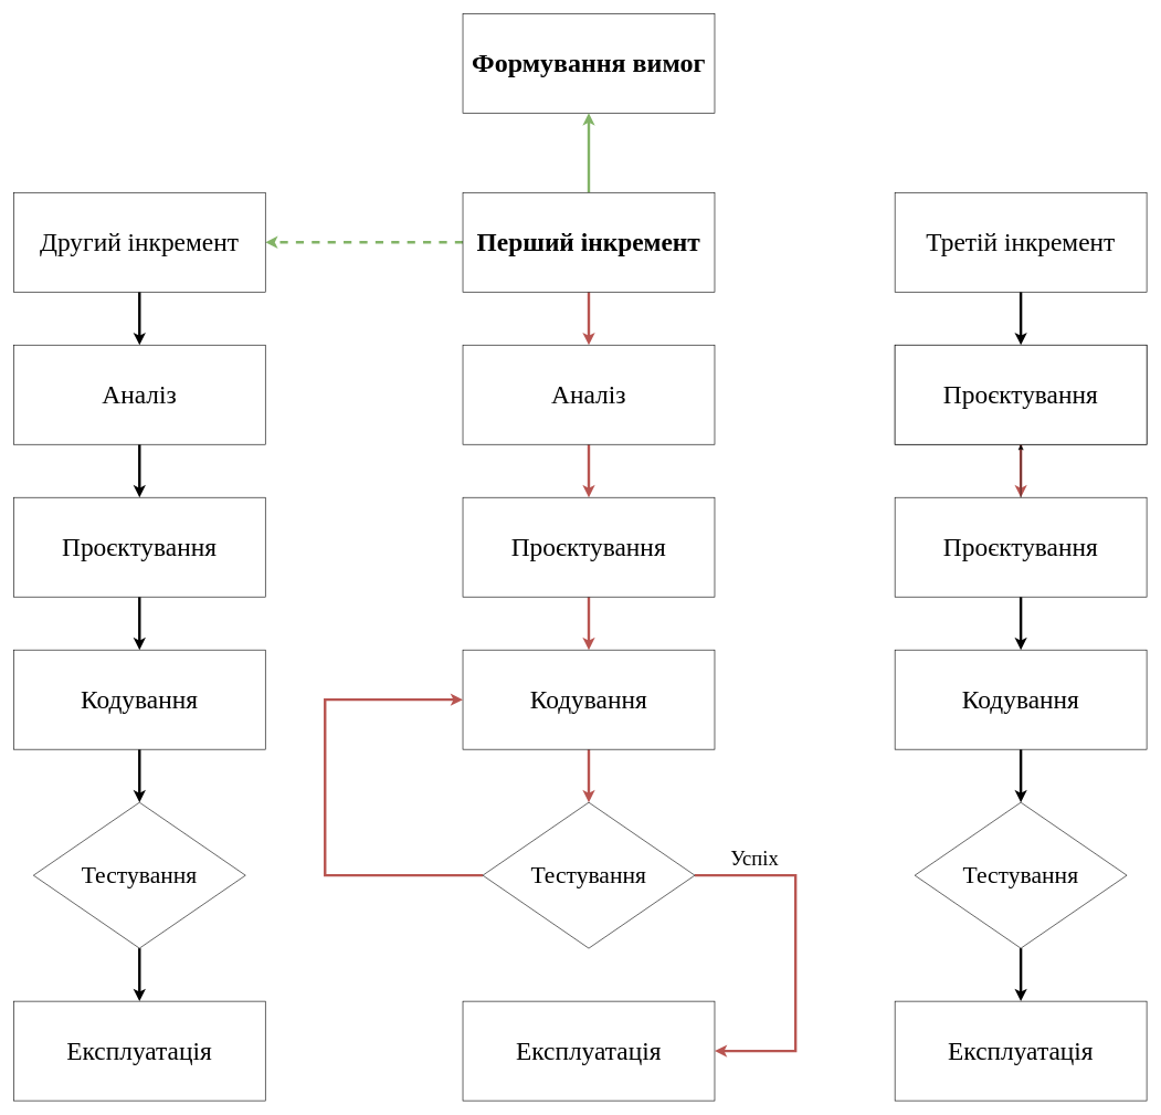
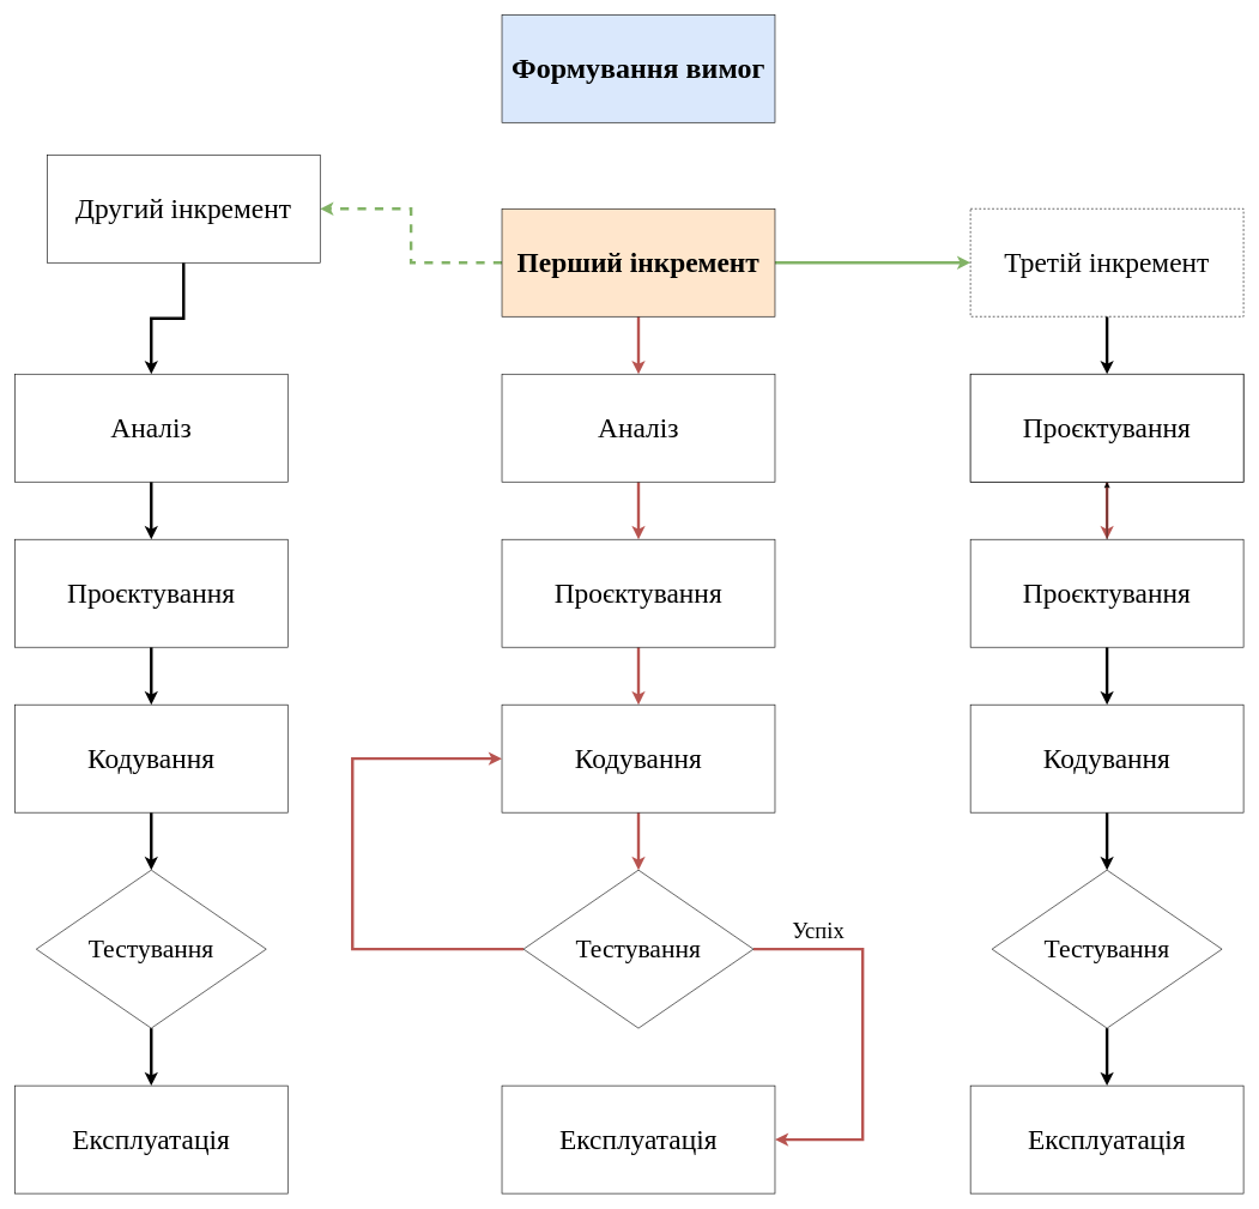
  <mxCell id="0" />
  <mxCell id="1" parent="0" />
- <mxCell id="2" value="&lt;font face=&quot;Times New Roman&quot; style=&quot;font-size: 40px;&quot;&gt;&lt;b&gt;Формування вимог&lt;/b&gt;&lt;/font&gt;" style="rounded=0;whiteSpace=wrap;html=1;" parent="1" vertex="1"><mxGeometry x="698" y="20" width="380" height="150" as="geometry" /></mxCell>
+ <mxCell id="2" value="&lt;font face=&quot;Times New Roman&quot; style=&quot;font-size: 40px;&quot;&gt;&lt;b&gt;Формування вимог&lt;/b&gt;&lt;/font&gt;" style="rounded=0;whiteSpace=wrap;html=1;fillColor=#dae8fc;" parent="1" vertex="1"><mxGeometry x="698" y="20" width="380" height="150" as="geometry" /></mxCell>
  <mxCell id="3" style="edgeStyle=orthogonalEdgeStyle;rounded=0;orthogonalLoop=1;jettySize=auto;html=1;strokeWidth=4;fillColor=#f8cecc;strokeColor=#b85450;" parent="1" source="6" target="9" edge="1"><mxGeometry relative="1" as="geometry" /></mxCell>
  <mxCell id="4" style="edgeStyle=orthogonalEdgeStyle;rounded=0;orthogonalLoop=1;jettySize=auto;html=1;entryX=1;entryY=0.5;entryDx=0;entryDy=0;strokeWidth=4;fillColor=#d5e8d4;strokeColor=#82b366;dashed=1;" parent="1" source="6" target="19" edge="1"><mxGeometry relative="1" as="geometry" /></mxCell>
- <mxCell id="5" style="edgeStyle=orthogonalEdgeStyle;rounded=0;orthogonalLoop=1;jettySize=auto;html=1;strokeWidth=4;fillColor=#d5e8d4;strokeColor=#82b366;" parent="1" source="6" target="2" edge="1"><mxGeometry relative="1" as="geometry" /></mxCell>
- <mxCell id="6" value="&lt;font face=&quot;Times New Roman&quot; style=&quot;font-size: 39px;&quot;&gt;&lt;b&gt;Перший інкремент&lt;/b&gt;&lt;/font&gt;" style="rounded=0;whiteSpace=wrap;html=1;" parent="1" vertex="1"><mxGeometry x="698" y="290" width="380" height="150" as="geometry" /></mxCell>
+ <mxCell id="5" style="edgeStyle=orthogonalEdgeStyle;rounded=0;orthogonalLoop=1;jettySize=auto;html=1;entryX=0;entryY=0.5;entryDx=0;entryDy=0;strokeWidth=4;fillColor=#d5e8d4;strokeColor=#82b366;" parent="1" source="6" target="30" edge="1"><mxGeometry relative="1" as="geometry" /></mxCell>
+ <mxCell id="6" value="&lt;font face=&quot;Times New Roman&quot; style=&quot;font-size: 39px;&quot;&gt;&lt;b&gt;Перший інкремент&lt;/b&gt;&lt;/font&gt;" style="rounded=0;whiteSpace=wrap;html=1;fillColor=#ffe6cc;" parent="1" vertex="1"><mxGeometry x="698" y="290" width="380" height="150" as="geometry" /></mxCell>
  <mxCell id="7" value="&lt;span style=&quot;font-family: &amp;quot;Times New Roman&amp;quot;; font-size: 39px;&quot;&gt;Експлуатація&lt;/span&gt;" style="rounded=0;whiteSpace=wrap;html=1;" parent="1" vertex="1"><mxGeometry x="698" y="1510" width="380" height="150" as="geometry" /></mxCell>
  <mxCell id="8" style="edgeStyle=orthogonalEdgeStyle;rounded=0;orthogonalLoop=1;jettySize=auto;html=1;strokeWidth=4;fillColor=#f8cecc;strokeColor=#b85450;" parent="1" source="9" edge="1"><mxGeometry relative="1" as="geometry"><mxPoint x="888" y="750" as="targetPoint" /></mxGeometry></mxCell>
  <mxCell id="9" value="&lt;font style=&quot;font-size: 39px;&quot; face=&quot;Times New Roman&quot;&gt;Аналіз&lt;/font&gt;" style="rounded=0;whiteSpace=wrap;html=1;" parent="1" vertex="1"><mxGeometry x="698" y="520" width="380" height="150" as="geometry" /></mxCell>
  <mxCell id="10" style="edgeStyle=orthogonalEdgeStyle;rounded=0;orthogonalLoop=1;jettySize=auto;html=1;strokeWidth=4;fillColor=#f8cecc;strokeColor=#b85450;" parent="1" source="11" target="13" edge="1"><mxGeometry relative="1" as="geometry" /></mxCell>
  <mxCell id="11" value="&lt;font face=&quot;Times New Roman&quot; style=&quot;font-size: 39px;&quot;&gt;Проєктування&lt;/font&gt;" style="rounded=0;whiteSpace=wrap;html=1;" parent="1" vertex="1"><mxGeometry x="698" y="750" width="380" height="150" as="geometry" /></mxCell>
  <mxCell id="12" style="edgeStyle=orthogonalEdgeStyle;rounded=0;orthogonalLoop=1;jettySize=auto;html=1;strokeWidth=4;fillColor=#f8cecc;strokeColor=#b85450;" parent="1" source="13" edge="1"><mxGeometry relative="1" as="geometry"><mxPoint x="888" y="1210" as="targetPoint" /></mxGeometry></mxCell>
  <mxCell id="13" value="&lt;span style=&quot;font-family: &amp;quot;Times New Roman&amp;quot;; font-size: 39px;&quot;&gt;Кодування&lt;/span&gt;" style="rounded=0;whiteSpace=wrap;html=1;" parent="1" vertex="1"><mxGeometry x="698" y="980" width="380" height="150" as="geometry" /></mxCell>
  <mxCell id="14" style="edgeStyle=orthogonalEdgeStyle;rounded=0;orthogonalLoop=1;jettySize=auto;html=1;entryX=0;entryY=0.5;entryDx=0;entryDy=0;strokeWidth=4;fillColor=#f8cecc;strokeColor=#b85450;" parent="1" source="17" target="13" edge="1"><mxGeometry relative="1" as="geometry"><Array as="points"><mxPoint x="490" y="1320" /><mxPoint x="490" y="1055" /></Array></mxGeometry></mxCell>
  <mxCell id="15" style="edgeStyle=orthogonalEdgeStyle;rounded=0;orthogonalLoop=1;jettySize=auto;html=1;entryX=1;entryY=0.5;entryDx=0;entryDy=0;strokeWidth=4;fillColor=#f8cecc;strokeColor=#b85450;" parent="1" source="17" target="7" edge="1"><mxGeometry relative="1" as="geometry"><Array as="points"><mxPoint x="1200" y="1320" /><mxPoint x="1200" y="1585" /></Array></mxGeometry></mxCell>
  <mxCell id="16" value="&lt;font face=&quot;Times New Roman&quot; style=&quot;font-size: 31px;&quot;&gt;Успіх&lt;/font&gt;" style="edgeLabel;html=1;align=center;verticalAlign=middle;resizable=0;points=[];labelBackgroundColor=none;fontSize=31;" parent="15" vertex="1" connectable="0"><mxGeometry x="-0.675" y="18" relative="1" as="geometry"><mxPoint x="1" y="-9" as="offset" /></mxGeometry></mxCell>
  <mxCell id="17" value="&lt;font style=&quot;font-size: 36px;&quot; face=&quot;Times New Roman&quot;&gt;Тестування&lt;/font&gt;" style="rhombus;whiteSpace=wrap;html=1;" parent="1" vertex="1"><mxGeometry x="728" y="1210" width="320" height="220" as="geometry" /></mxCell>
  <mxCell id="18" style="edgeStyle=orthogonalEdgeStyle;rounded=0;orthogonalLoop=1;jettySize=auto;html=1;strokeWidth=4;" parent="1" source="19" target="22" edge="1"><mxGeometry relative="1" as="geometry" /></mxCell>
- <mxCell id="19" value="&lt;font face=&quot;Times New Roman&quot; style=&quot;font-size: 39px;&quot;&gt;Другий інкремент&lt;/font&gt;" style="rounded=0;whiteSpace=wrap;html=1;" parent="1" vertex="1"><mxGeometry x="20" y="290" width="380" height="150" as="geometry" /></mxCell>
+ <mxCell id="19" value="&lt;font face=&quot;Times New Roman&quot; style=&quot;font-size: 39px;&quot;&gt;Другий інкремент&lt;/font&gt;" style="rounded=0;whiteSpace=wrap;html=1;" parent="1" vertex="1"><mxGeometry x="65" y="215" width="380" height="150" as="geometry" /></mxCell>
  <mxCell id="20" value="&lt;span style=&quot;font-family: &amp;quot;Times New Roman&amp;quot;; font-size: 39px;&quot;&gt;Експлуатація&lt;/span&gt;" style="rounded=0;whiteSpace=wrap;html=1;" parent="1" vertex="1"><mxGeometry x="20" y="1510" width="380" height="150" as="geometry" /></mxCell>
  <mxCell id="21" style="edgeStyle=orthogonalEdgeStyle;rounded=0;orthogonalLoop=1;jettySize=auto;html=1;strokeWidth=4;" parent="1" source="22" edge="1"><mxGeometry relative="1" as="geometry"><mxPoint x="210" y="750" as="targetPoint" /></mxGeometry></mxCell>
  <mxCell id="22" value="&lt;font style=&quot;font-size: 39px;&quot; face=&quot;Times New Roman&quot;&gt;Аналіз&lt;/font&gt;" style="rounded=0;whiteSpace=wrap;html=1;" parent="1" vertex="1"><mxGeometry x="20" y="520" width="380" height="150" as="geometry" /></mxCell>
  <mxCell id="23" style="edgeStyle=orthogonalEdgeStyle;rounded=0;orthogonalLoop=1;jettySize=auto;html=1;strokeWidth=4;" parent="1" source="24" target="26" edge="1"><mxGeometry relative="1" as="geometry" /></mxCell>
  <mxCell id="24" value="&lt;font face=&quot;Times New Roman&quot; style=&quot;font-size: 39px;&quot;&gt;Проєктування&lt;/font&gt;" style="rounded=0;whiteSpace=wrap;html=1;" parent="1" vertex="1"><mxGeometry x="20" y="750" width="380" height="150" as="geometry" /></mxCell>
  <mxCell id="25" style="edgeStyle=orthogonalEdgeStyle;rounded=0;orthogonalLoop=1;jettySize=auto;html=1;strokeWidth=4;" parent="1" source="26" edge="1"><mxGeometry relative="1" as="geometry"><mxPoint x="210" y="1210" as="targetPoint" /></mxGeometry></mxCell>
  <mxCell id="26" value="&lt;span style=&quot;font-family: &amp;quot;Times New Roman&amp;quot;; font-size: 39px;&quot;&gt;Кодування&lt;/span&gt;" style="rounded=0;whiteSpace=wrap;html=1;" parent="1" vertex="1"><mxGeometry x="20" y="980" width="380" height="150" as="geometry" /></mxCell>
  <mxCell id="27" value="" style="edgeStyle=orthogonalEdgeStyle;rounded=0;orthogonalLoop=1;jettySize=auto;html=1;strokeWidth=4;" parent="1" source="28" target="20" edge="1"><mxGeometry relative="1" as="geometry" /></mxCell>
  <mxCell id="28" value="&lt;font style=&quot;font-size: 36px;&quot; face=&quot;Times New Roman&quot;&gt;Тестування&lt;/font&gt;" style="rhombus;whiteSpace=wrap;html=1;" parent="1" vertex="1"><mxGeometry x="50" y="1210" width="320" height="220" as="geometry" /></mxCell>
  <mxCell id="29" style="edgeStyle=orthogonalEdgeStyle;rounded=0;orthogonalLoop=1;jettySize=auto;html=1;strokeWidth=4;" parent="1" source="30" target="33" edge="1"><mxGeometry relative="1" as="geometry" /></mxCell>
- <mxCell id="30" value="&lt;font face=&quot;Times New Roman&quot; style=&quot;font-size: 39px;&quot;&gt;Третій інкремент&lt;/font&gt;" style="rounded=0;whiteSpace=wrap;html=1;" parent="1" vertex="1"><mxGeometry x="1350" y="290" width="380" height="150" as="geometry" /></mxCell>
+ <mxCell id="30" value="&lt;font face=&quot;Times New Roman&quot; style=&quot;font-size: 39px;&quot;&gt;Третій інкремент&lt;/font&gt;" style="rounded=0;whiteSpace=wrap;html=1;dashed=1;" parent="1" vertex="1"><mxGeometry x="1350" y="290" width="380" height="150" as="geometry" /></mxCell>
  <mxCell id="31" value="&lt;span style=&quot;font-family: &amp;quot;Times New Roman&amp;quot;; font-size: 39px;&quot;&gt;Експлуатація&lt;/span&gt;" style="rounded=0;whiteSpace=wrap;html=1;" parent="1" vertex="1"><mxGeometry x="1350" y="1510" width="380" height="150" as="geometry" /></mxCell>
  <mxCell id="32" style="edgeStyle=orthogonalEdgeStyle;rounded=0;orthogonalLoop=1;jettySize=auto;html=1;strokeWidth=4;fillColor=#f8cecc;strokeColor=#b85450;" parent="1" source="33" edge="1"><mxGeometry relative="1" as="geometry"><mxPoint x="1540" y="750" as="targetPoint" /></mxGeometry></mxCell>
  <mxCell id="33" value="&lt;font style=&quot;font-size: 39px;&quot; face=&quot;Times New Roman&quot;&gt;Аналіз&lt;/font&gt;" style="rounded=0;whiteSpace=wrap;html=1;" parent="1" vertex="1"><mxGeometry x="1350" y="520" width="380" height="150" as="geometry" /></mxCell>
  <mxCell id="34" style="edgeStyle=orthogonalEdgeStyle;rounded=0;orthogonalLoop=1;jettySize=auto;html=1;strokeWidth=4;" parent="1" source="36" target="38" edge="1"><mxGeometry relative="1" as="geometry" /></mxCell>
  <mxCell id="35" value="" style="edgeStyle=orthogonalEdgeStyle;rounded=0;orthogonalLoop=1;jettySize=auto;html=1;" parent="1" source="36" target="41" edge="1"><mxGeometry relative="1" as="geometry" /></mxCell>
  <mxCell id="36" value="&lt;font face=&quot;Times New Roman&quot; style=&quot;font-size: 39px;&quot;&gt;Проєктування&lt;/font&gt;" style="rounded=0;whiteSpace=wrap;html=1;" parent="1" vertex="1"><mxGeometry x="1350" y="750" width="380" height="150" as="geometry" /></mxCell>
  <mxCell id="37" style="edgeStyle=orthogonalEdgeStyle;rounded=0;orthogonalLoop=1;jettySize=auto;html=1;strokeWidth=4;" parent="1" source="38" edge="1"><mxGeometry relative="1" as="geometry"><mxPoint x="1540" y="1210" as="targetPoint" /></mxGeometry></mxCell>
  <mxCell id="38" value="&lt;span style=&quot;font-family: &amp;quot;Times New Roman&amp;quot;; font-size: 39px;&quot;&gt;Кодування&lt;/span&gt;" style="rounded=0;whiteSpace=wrap;html=1;" parent="1" vertex="1"><mxGeometry x="1350" y="980" width="380" height="150" as="geometry" /></mxCell>
  <mxCell id="39" value="" style="edgeStyle=orthogonalEdgeStyle;rounded=0;orthogonalLoop=1;jettySize=auto;html=1;strokeWidth=4;" parent="1" source="40" target="31" edge="1"><mxGeometry relative="1" as="geometry" /></mxCell>
  <mxCell id="40" value="&lt;font style=&quot;font-size: 36px;&quot; face=&quot;Times New Roman&quot;&gt;Тестування&lt;/font&gt;" style="rhombus;whiteSpace=wrap;html=1;" parent="1" vertex="1"><mxGeometry x="1380" y="1210" width="320" height="220" as="geometry" /></mxCell>
  <mxCell id="41" value="&lt;font face=&quot;Times New Roman&quot; style=&quot;font-size: 39px;&quot;&gt;Проєктування&lt;/font&gt;" style="rounded=0;whiteSpace=wrap;html=1;" parent="1" vertex="1"><mxGeometry x="1350" y="520" width="380" height="150" as="geometry" /></mxCell>
